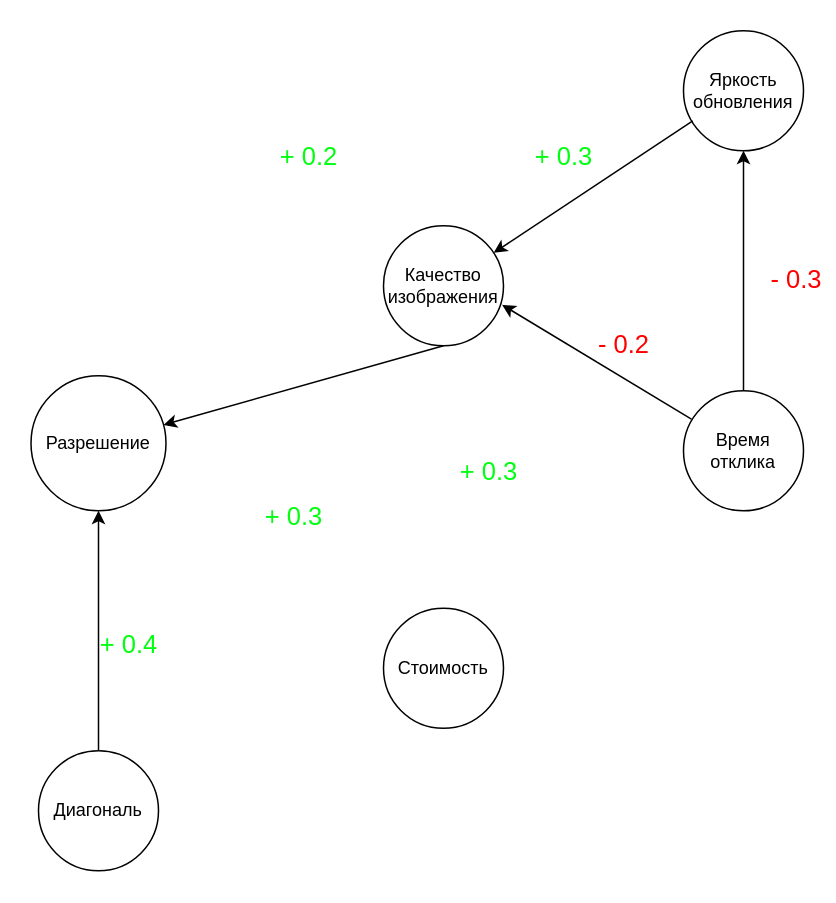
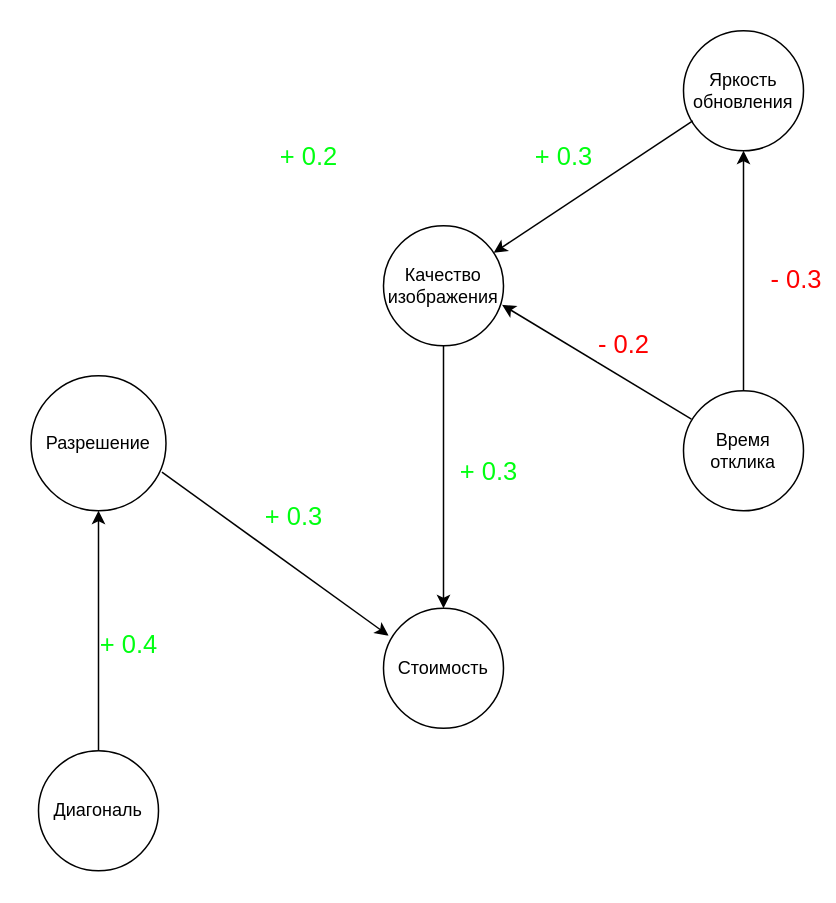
  <mxCell id="0" />
  <mxCell id="1" parent="0" />
  <mxCell id="2" value="Диагональ" style="ellipse;whiteSpace=wrap;html=1;aspect=fixed;" vertex="1" parent="1"><mxGeometry x="25" y="500" width="80" height="80" as="geometry" /></mxCell>
  <mxCell id="3" value="Яркость обновления" style="ellipse;whiteSpace=wrap;html=1;aspect=fixed;" vertex="1" parent="1"><mxGeometry x="455" y="20" width="80" height="80" as="geometry" /></mxCell>
  <mxCell id="4" value="Качество изображения" style="ellipse;whiteSpace=wrap;html=1;aspect=fixed;" vertex="1" parent="1"><mxGeometry x="255" y="150" width="80" height="80" as="geometry" /></mxCell>
  <mxCell id="5" value="" style="edgeStyle=orthogonalEdgeStyle;rounded=0;orthogonalLoop=1;jettySize=auto;html=1;fontSize=17;fontColor=#00FF11;entryX=0.5;entryY=1;entryDx=0;entryDy=0;" edge="1" parent="1" source="6" target="3"><mxGeometry relative="1" as="geometry"><mxPoint x="495" y="180" as="targetPoint" /></mxGeometry></mxCell>
  <mxCell id="6" value="Время отклика" style="ellipse;whiteSpace=wrap;html=1;aspect=fixed;" vertex="1" parent="1"><mxGeometry x="455" y="260" width="80" height="80" as="geometry" /></mxCell>
  <mxCell id="7" value="Разрешение" style="ellipse;whiteSpace=wrap;html=1;aspect=fixed;" vertex="1" parent="1"><mxGeometry x="20" y="250" width="90" height="90" as="geometry" /></mxCell>
  <mxCell id="8" value="Стоимость" style="ellipse;whiteSpace=wrap;html=1;aspect=fixed;" vertex="1" parent="1"><mxGeometry x="255" y="405" width="80" height="80" as="geometry" /></mxCell>
  <mxCell id="9" value="" style="endArrow=classic;html=1;rounded=0;fontSize=15;exitX=0.066;exitY=0.236;exitDx=0;exitDy=0;exitPerimeter=0;entryX=0.988;entryY=0.659;entryDx=0;entryDy=0;entryPerimeter=0;" edge="1" parent="1" source="6" target="4"><mxGeometry width="50" height="50" relative="1" as="geometry"><mxPoint x="265" y="470" as="sourcePoint" /><mxPoint x="315" y="420" as="targetPoint" /><Array as="points" /></mxGeometry></mxCell>
  <mxCell id="10" value="&lt;font color=&quot;#ff0000&quot; style=&quot;font-size: 17px;&quot;&gt;- 0.2&lt;/font&gt;" style="edgeLabel;html=1;align=center;verticalAlign=middle;resizable=0;points=[];fontSize=15;" vertex="1" connectable="0" parent="9"><mxGeometry x="-0.001" y="-2" relative="1" as="geometry"><mxPoint x="17" y="-9" as="offset" /></mxGeometry></mxCell>
  <mxCell id="11" value="" style="endArrow=classic;html=1;rounded=0;fontSize=17;fontColor=#FF0000;exitX=0.5;exitY=0;exitDx=0;exitDy=0;" edge="1" parent="1" source="2" target="7"><mxGeometry width="50" height="50" relative="1" as="geometry"><mxPoint x="205" y="210" as="sourcePoint" /><mxPoint x="255" y="160" as="targetPoint" /></mxGeometry></mxCell>
  <mxCell id="12" value="&lt;font color=&quot;#00ff11&quot;&gt;+ 0.4&lt;/font&gt;" style="text;html=1;align=center;verticalAlign=middle;resizable=0;points=[];autosize=1;strokeColor=none;fillColor=none;fontSize=17;fontColor=#FF0000;" vertex="1" parent="1"><mxGeometry x="55" y="415" width="60" height="30" as="geometry" /></mxCell>
  <mxCell id="13" value="+ 0.2" style="text;html=1;align=center;verticalAlign=middle;resizable=0;points=[];autosize=1;strokeColor=none;fillColor=none;fontSize=17;fontColor=#00FF11;" vertex="1" parent="1"><mxGeometry x="175" y="90" width="60" height="30" as="geometry" /></mxCell>
  <mxCell id="14" value="&lt;font color=&quot;#ff0000&quot; style=&quot;font-size: 17px;&quot;&gt;- 0.3&lt;/font&gt;" style="edgeLabel;html=1;align=center;verticalAlign=middle;resizable=0;points=[];fontSize=15;" vertex="1" connectable="0" parent="1"><mxGeometry x="455.002" y="209.996" as="geometry"><mxPoint x="74" y="-23" as="offset" /></mxGeometry></mxCell>
  <mxCell id="15" value="" style="endArrow=classic;html=1;rounded=0;fontSize=17;fontColor=#00FF11;exitX=0.077;exitY=0.751;exitDx=0;exitDy=0;exitPerimeter=0;" edge="1" parent="1" source="3" target="4"><mxGeometry width="50" height="50" relative="1" as="geometry"><mxPoint x="295" y="320" as="sourcePoint" /><mxPoint x="345" y="270" as="targetPoint" /></mxGeometry></mxCell>
  <mxCell id="16" value="+ 0.3" style="text;html=1;align=center;verticalAlign=middle;resizable=0;points=[];autosize=1;strokeColor=none;fillColor=none;fontSize=17;fontColor=#00FF11;" vertex="1" parent="1"><mxGeometry x="345" y="90" width="60" height="30" as="geometry" /></mxCell>
+ <mxCell id="17" value="" style="endArrow=classic;html=1;rounded=0;fontSize=17;fontColor=#00FF11;exitX=0.97;exitY=0.714;exitDx=0;exitDy=0;entryX=0.042;entryY=0.228;entryDx=0;entryDy=0;entryPerimeter=0;exitPerimeter=0;" edge="1" parent="1" source="7" target="8"><mxGeometry width="50" height="50" relative="1" as="geometry"><mxPoint x="255" y="320" as="sourcePoint" /><mxPoint x="305" y="270" as="targetPoint" /></mxGeometry></mxCell>
  <mxCell id="18" value="&lt;font color=&quot;#00ff11&quot;&gt;+ 0.3&lt;/font&gt;" style="text;html=1;align=center;verticalAlign=middle;resizable=0;points=[];autosize=1;strokeColor=none;fillColor=none;fontSize=17;fontColor=#FF0000;" vertex="1" parent="1"><mxGeometry x="165" y="330" width="60" height="30" as="geometry" /></mxCell>
- <mxCell id="19" value="" style="endArrow=classic;html=1;rounded=0;fontSize=17;fontColor=#00FF11;exitX=0.5;exitY=1;exitDx=0;exitDy=0;" edge="1" parent="1" source="4" target="7"><mxGeometry width="50" height="50" relative="1" as="geometry"><mxPoint x="255" y="350" as="sourcePoint" /><mxPoint x="305" y="300" as="targetPoint" /></mxGeometry></mxCell>
+ <mxCell id="19" value="" style="endArrow=classic;html=1;rounded=0;fontSize=17;fontColor=#00FF11;exitX=0.5;exitY=1;exitDx=0;exitDy=0;entryX=0.5;entryY=0;entryDx=0;entryDy=0;" edge="1" parent="1" source="4" target="8"><mxGeometry width="50" height="50" relative="1" as="geometry"><mxPoint x="255" y="350" as="sourcePoint" /><mxPoint x="305" y="300" as="targetPoint" /></mxGeometry></mxCell>
  <mxCell id="20" value="&lt;font color=&quot;#00ff11&quot;&gt;+ 0.3&lt;/font&gt;" style="text;html=1;align=center;verticalAlign=middle;resizable=0;points=[];autosize=1;strokeColor=none;fillColor=none;fontSize=17;fontColor=#FF0000;" vertex="1" parent="1"><mxGeometry x="295" y="300" width="60" height="30" as="geometry" /></mxCell>
